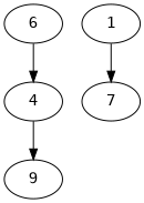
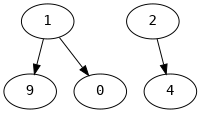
  strict digraph {
    fontname="DejaVu Sans Mono"
    node [fontname="DejaVu Sans Mono" weight=0]
    edge [fontname="DejaVu Sans Mono" weight=0]
    n1 [label=9]
    1
-   0 [label=7]
-   2 [label=6]
+   0
+   2
    4
-   4 -> n1
+   1 -> n1
    1 -> 0
    2 -> 4
  }
